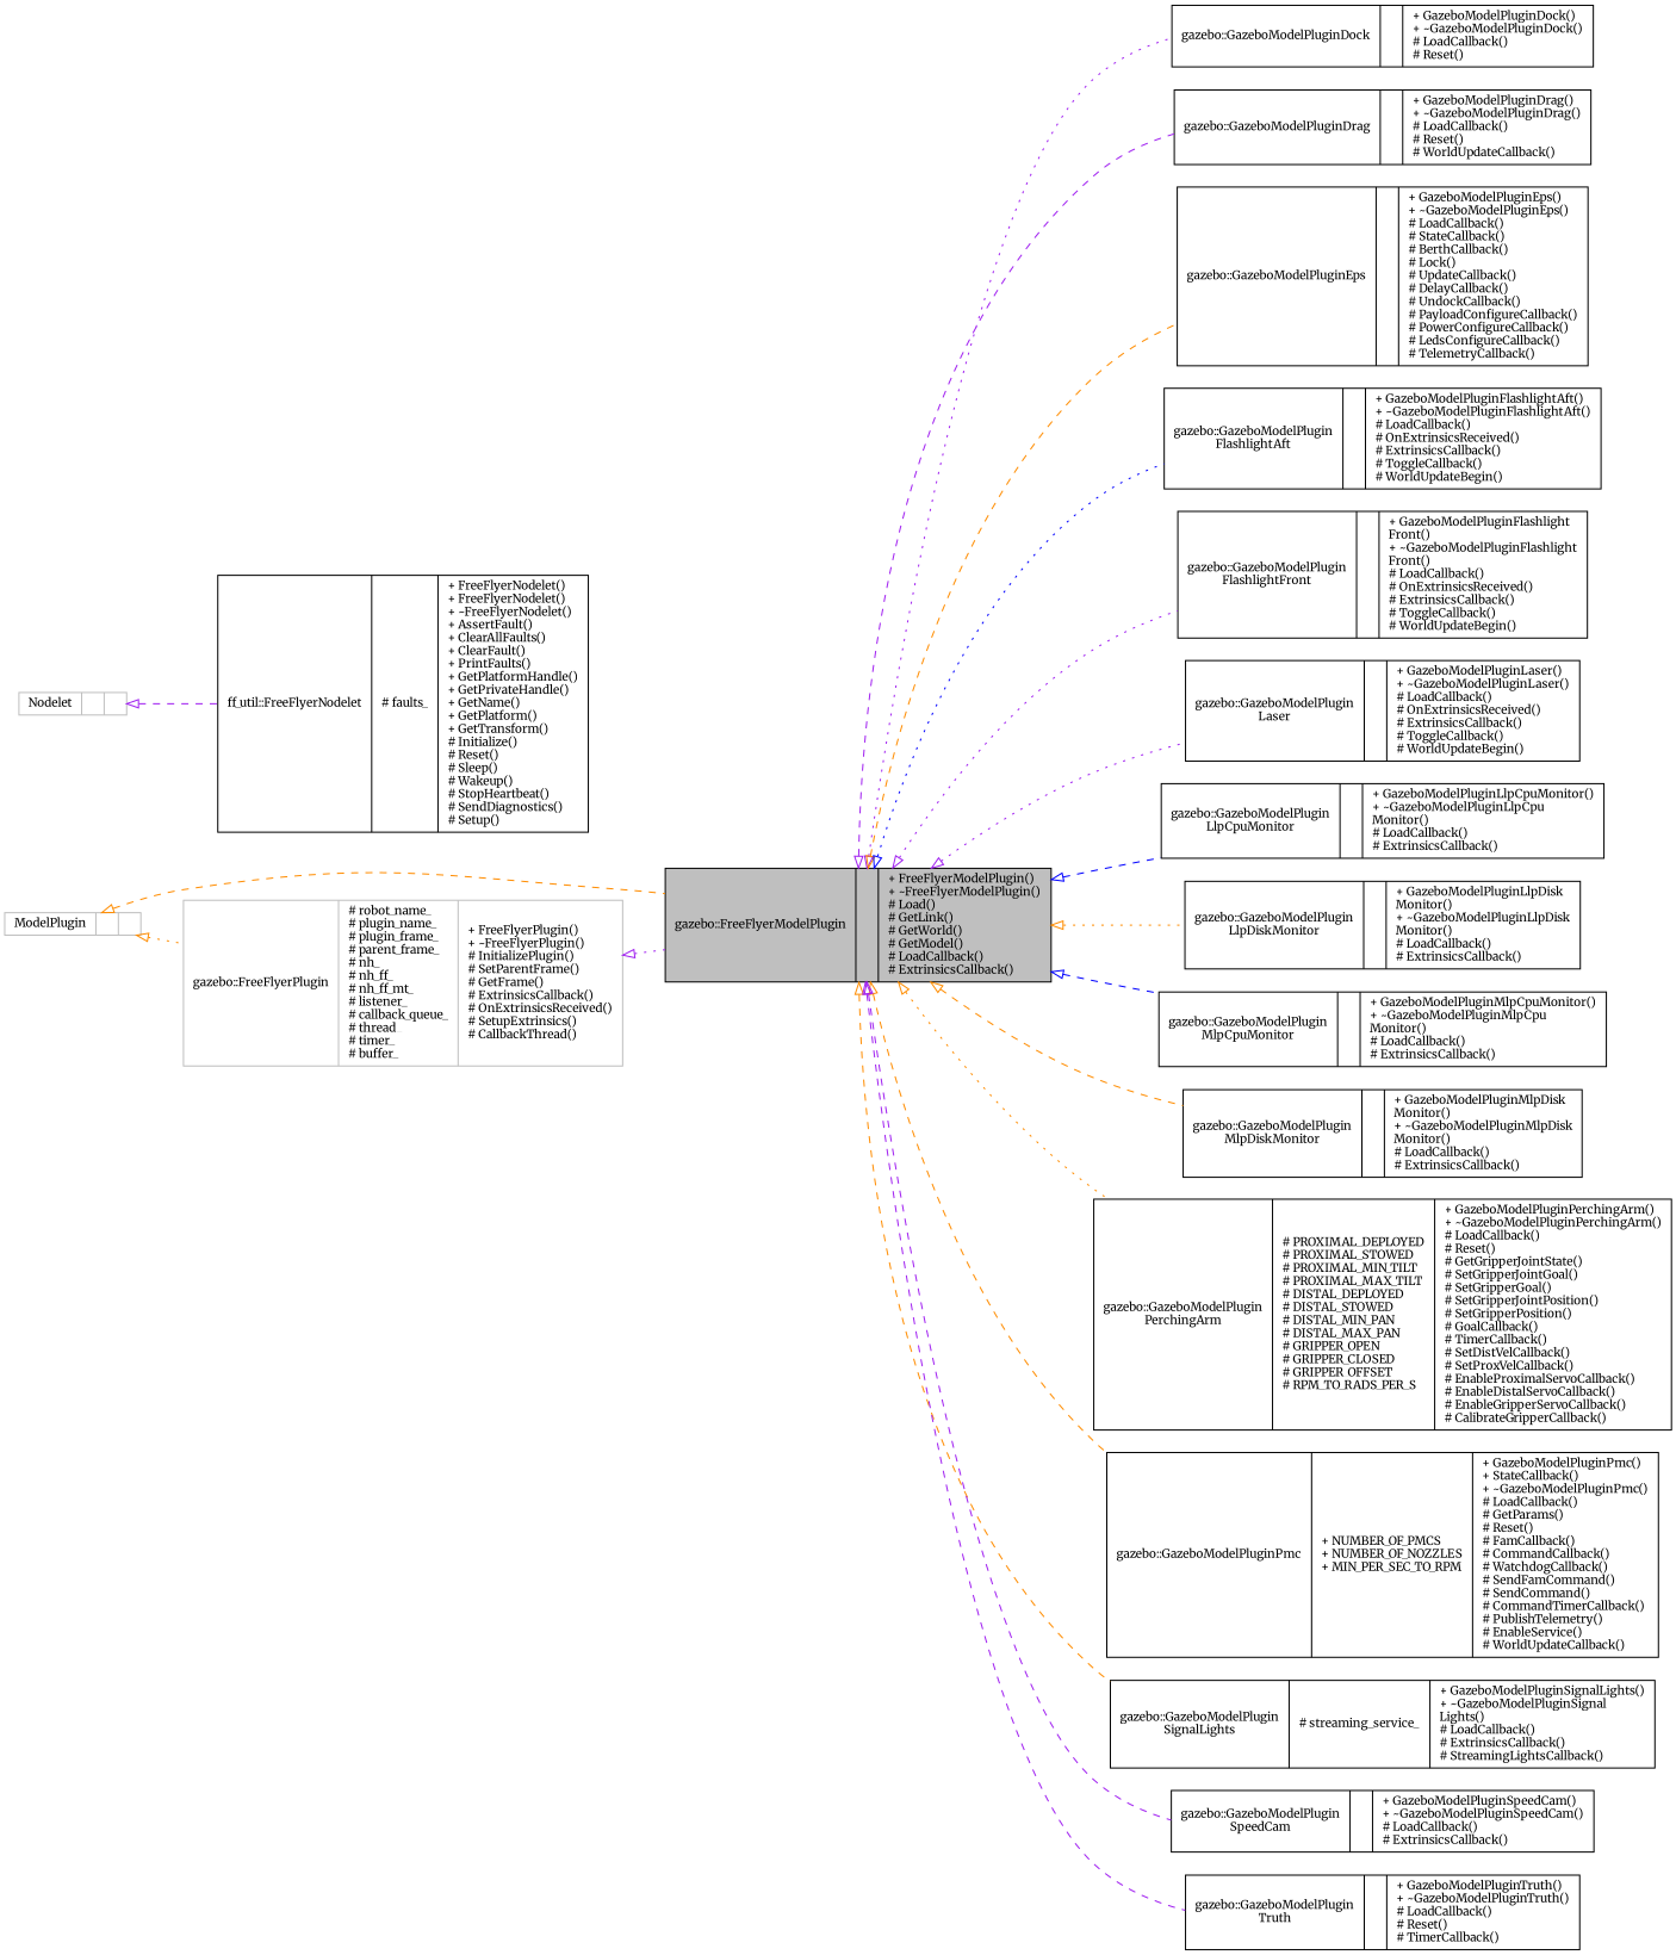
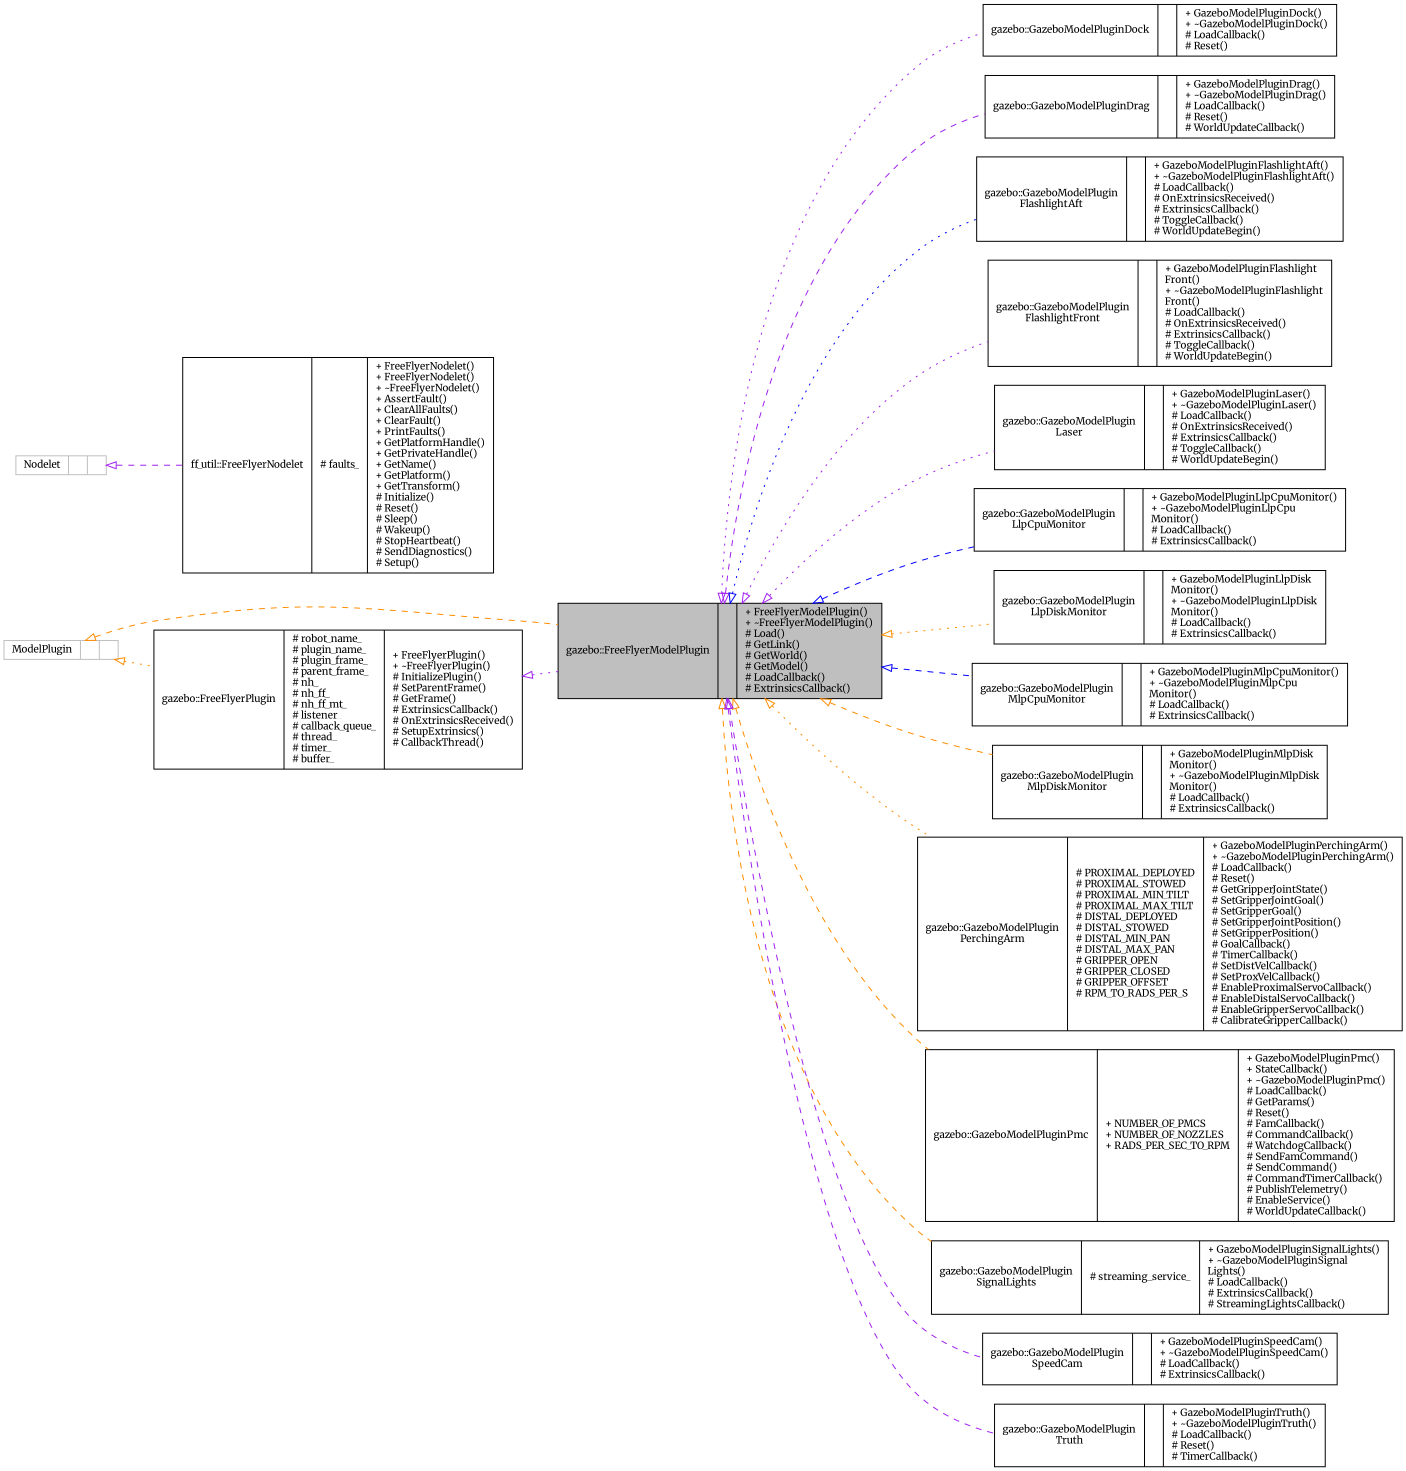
  digraph {
    fontname=Merriweather
    rankdir=LR
    node [color=black fillcolor=white fontname=Merriweather fontsize=10 shape=record style=filled]
    edge [arrowtail=onormal color=purple dir=back fontname=Merriweather fontsize=10 labelfontname=Helvetica labelfontsize=10 style=dashed]
    n1 [fillcolor=grey75 fontcolor=black height=0.2 label="{gazebo::FreeFlyerModelPlugin\n||+ FreeFlyerModelPlugin()\l+ ~FreeFlyerModelPlugin()\l# Load()\l# GetLink()\l# GetWorld()\l# GetModel()\l# LoadCallback()\l# ExtrinsicsCallback()\l}" width=0.4]
    n2 [height=0.2 label="{gazebo::GazeboModelPluginDock\n||+ GazeboModelPluginDock()\l+ ~GazeboModelPluginDock()\l# LoadCallback()\l# Reset()\l}" width=0.4]
    n3 [height=0.2 label="{gazebo::GazeboModelPluginDrag\n||+ GazeboModelPluginDrag()\l+ ~GazeboModelPluginDrag()\l# LoadCallback()\l# Reset()\l# WorldUpdateCallback()\l}" width=0.4]
-   n4 [height=0.2 label="{gazebo::GazeboModelPluginEps\n||+ GazeboModelPluginEps()\l+ ~GazeboModelPluginEps()\l# LoadCallback()\l# StateCallback()\l# BerthCallback()\l# Lock()\l# UpdateCallback()\l# DelayCallback()\l# UndockCallback()\l# PayloadConfigureCallback()\l# PowerConfigureCallback()\l# LedsConfigureCallback()\l# TelemetryCallback()\l}" width=0.4]
    n5 [height=0.2 label="{gazebo::GazeboModelPlugin\lFlashlightAft\n||+ GazeboModelPluginFlashlightAft()\l+ ~GazeboModelPluginFlashlightAft()\l# LoadCallback()\l# OnExtrinsicsReceived()\l# ExtrinsicsCallback()\l# ToggleCallback()\l# WorldUpdateBegin()\l}" width=0.4]
    n6 [height=0.2 label="{gazebo::GazeboModelPlugin\lFlashlightFront\n||+ GazeboModelPluginFlashlight\lFront()\l+ ~GazeboModelPluginFlashlight\lFront()\l# LoadCallback()\l# OnExtrinsicsReceived()\l# ExtrinsicsCallback()\l# ToggleCallback()\l# WorldUpdateBegin()\l}" width=0.4]
    n7 [height=0.2 label="{gazebo::GazeboModelPlugin\lLaser\n||+ GazeboModelPluginLaser()\l+ ~GazeboModelPluginLaser()\l# LoadCallback()\l# OnExtrinsicsReceived()\l# ExtrinsicsCallback()\l# ToggleCallback()\l# WorldUpdateBegin()\l}" width=0.4]
    n8 [height=0.2 label="{gazebo::GazeboModelPlugin\lLlpCpuMonitor\n||+ GazeboModelPluginLlpCpuMonitor()\l+ ~GazeboModelPluginLlpCpu\lMonitor()\l# LoadCallback()\l# ExtrinsicsCallback()\l}" width=0.4]
    n9 [height=0.2 label="{gazebo::GazeboModelPlugin\lLlpDiskMonitor\n||+ GazeboModelPluginLlpDisk\lMonitor()\l+ ~GazeboModelPluginLlpDisk\lMonitor()\l# LoadCallback()\l# ExtrinsicsCallback()\l}" width=0.4]
    n10 [height=0.2 label="{gazebo::GazeboModelPlugin\lMlpCpuMonitor\n||+ GazeboModelPluginMlpCpuMonitor()\l+ ~GazeboModelPluginMlpCpu\lMonitor()\l# LoadCallback()\l# ExtrinsicsCallback()\l}" width=0.4]
    n11 [height=0.2 label="{gazebo::GazeboModelPlugin\lMlpDiskMonitor\n||+ GazeboModelPluginMlpDisk\lMonitor()\l+ ~GazeboModelPluginMlpDisk\lMonitor()\l# LoadCallback()\l# ExtrinsicsCallback()\l}" width=0.4]
    n12 [height=0.2 label="{gazebo::GazeboModelPlugin\lPerchingArm\n|# PROXIMAL_DEPLOYED\l# PROXIMAL_STOWED\l# PROXIMAL_MIN_TILT\l# PROXIMAL_MAX_TILT\l# DISTAL_DEPLOYED\l# DISTAL_STOWED\l# DISTAL_MIN_PAN\l# DISTAL_MAX_PAN\l# GRIPPER_OPEN\l# GRIPPER_CLOSED\l# GRIPPER_OFFSET\l# RPM_TO_RADS_PER_S\l|+ GazeboModelPluginPerchingArm()\l+ ~GazeboModelPluginPerchingArm()\l# LoadCallback()\l# Reset()\l# GetGripperJointState()\l# SetGripperJointGoal()\l# SetGripperGoal()\l# SetGripperJointPosition()\l# SetGripperPosition()\l# GoalCallback()\l# TimerCallback()\l# SetDistVelCallback()\l# SetProxVelCallback()\l# EnableProximalServoCallback()\l# EnableDistalServoCallback()\l# EnableGripperServoCallback()\l# CalibrateGripperCallback()\l}" width=0.4]
-   n13 [height=0.2 label="{gazebo::GazeboModelPluginPmc\n|+ NUMBER_OF_PMCS\l+ NUMBER_OF_NOZZLES\l+ MIN_PER_SEC_TO_RPM\l|+ GazeboModelPluginPmc()\l+ StateCallback()\l+ ~GazeboModelPluginPmc()\l# LoadCallback()\l# GetParams()\l# Reset()\l# FamCallback()\l# CommandCallback()\l# WatchdogCallback()\l# SendFamCommand()\l# SendCommand()\l# CommandTimerCallback()\l# PublishTelemetry()\l# EnableService()\l# WorldUpdateCallback()\l}" width=0.4]
+   n13 [height=0.2 label="{gazebo::GazeboModelPluginPmc\n|+ NUMBER_OF_PMCS\l+ NUMBER_OF_NOZZLES\l+ RADS_PER_SEC_TO_RPM\l|+ GazeboModelPluginPmc()\l+ StateCallback()\l+ ~GazeboModelPluginPmc()\l# LoadCallback()\l# GetParams()\l# Reset()\l# FamCallback()\l# CommandCallback()\l# WatchdogCallback()\l# SendFamCommand()\l# SendCommand()\l# CommandTimerCallback()\l# PublishTelemetry()\l# EnableService()\l# WorldUpdateCallback()\l}" width=0.4]
    n14 [height=0.2 label="{gazebo::GazeboModelPlugin\lSignalLights\n|# streaming_service_\l|+ GazeboModelPluginSignalLights()\l+ ~GazeboModelPluginSignal\lLights()\l# LoadCallback()\l# ExtrinsicsCallback()\l# StreamingLightsCallback()\l}" width=0.4]
    n15 [height=0.2 label="{gazebo::GazeboModelPlugin\lSpeedCam\n||+ GazeboModelPluginSpeedCam()\l+ ~GazeboModelPluginSpeedCam()\l# LoadCallback()\l# ExtrinsicsCallback()\l}" width=0.4]
    n16 [height=0.2 label="{gazebo::GazeboModelPlugin\lTruth\n||+ GazeboModelPluginTruth()\l+ ~GazeboModelPluginTruth()\l# LoadCallback()\l# Reset()\l# TimerCallback()\l}" width=0.4]
-   n17 [color=grey75 height=0.2 label="{gazebo::FreeFlyerPlugin\n|# robot_name_\l# plugin_name_\l# plugin_frame_\l# parent_frame_\l# nh_\l# nh_ff_\l# nh_ff_mt_\l# listener_\l# callback_queue_\l# thread_\l# timer_\l# buffer_\l|+ FreeFlyerPlugin()\l+ ~FreeFlyerPlugin()\l# InitializePlugin()\l# SetParentFrame()\l# GetFrame()\l# ExtrinsicsCallback()\l# OnExtrinsicsReceived()\l# SetupExtrinsics()\l# CallbackThread()\l}" width=0.4]
+   n17 [height=0.2 label="{gazebo::FreeFlyerPlugin\n|# robot_name_\l# plugin_name_\l# plugin_frame_\l# parent_frame_\l# nh_\l# nh_ff_\l# nh_ff_mt_\l# listener_\l# callback_queue_\l# thread_\l# timer_\l# buffer_\l|+ FreeFlyerPlugin()\l+ ~FreeFlyerPlugin()\l# InitializePlugin()\l# SetParentFrame()\l# GetFrame()\l# ExtrinsicsCallback()\l# OnExtrinsicsReceived()\l# SetupExtrinsics()\l# CallbackThread()\l}" width=0.4]
    n18 [height=0.2 label="{ff_util::FreeFlyerNodelet\n|# faults_\l|+ FreeFlyerNodelet()\l+ FreeFlyerNodelet()\l+ ~FreeFlyerNodelet()\l+ AssertFault()\l+ ClearAllFaults()\l+ ClearFault()\l+ PrintFaults()\l+ GetPlatformHandle()\l+ GetPrivateHandle()\l+ GetName()\l+ GetPlatform()\l+ GetTransform()\l# Initialize()\l# Reset()\l# Sleep()\l# Wakeup()\l# StopHeartbeat()\l# SendDiagnostics()\l# Setup()\l}" width=0.4]
    n19 [color=grey75 height=0.2 label="{Nodelet\n||}" width=0.4]
    n20 [color=grey75 height=0.2 label="{ModelPlugin\n||}" width=0.4]
    n1 -> n2 [style=dotted]
    n1 -> n3
-   n1 -> n4 [color=darkorange]
    n1 -> n5 [color=blue style=dotted]
    n1 -> n6 [style=dotted]
    n1 -> n7 [style=dotted]
    n1 -> n8 [color=blue]
    n1 -> n9 [color=darkorange style=dotted]
    n1 -> n10 [color=blue]
    n1 -> n11 [color=darkorange]
    n1 -> n12 [color=darkorange style=dotted]
    n1 -> n13 [color=darkorange]
    n1 -> n14 [color=darkorange]
    n1 -> n15
    n1 -> n16
    n17 -> n1 [style=dotted]
    n19 -> n18
    n20 -> n1 [color=darkorange]
    n20 -> n17 [color=darkorange style=dotted]
  }
